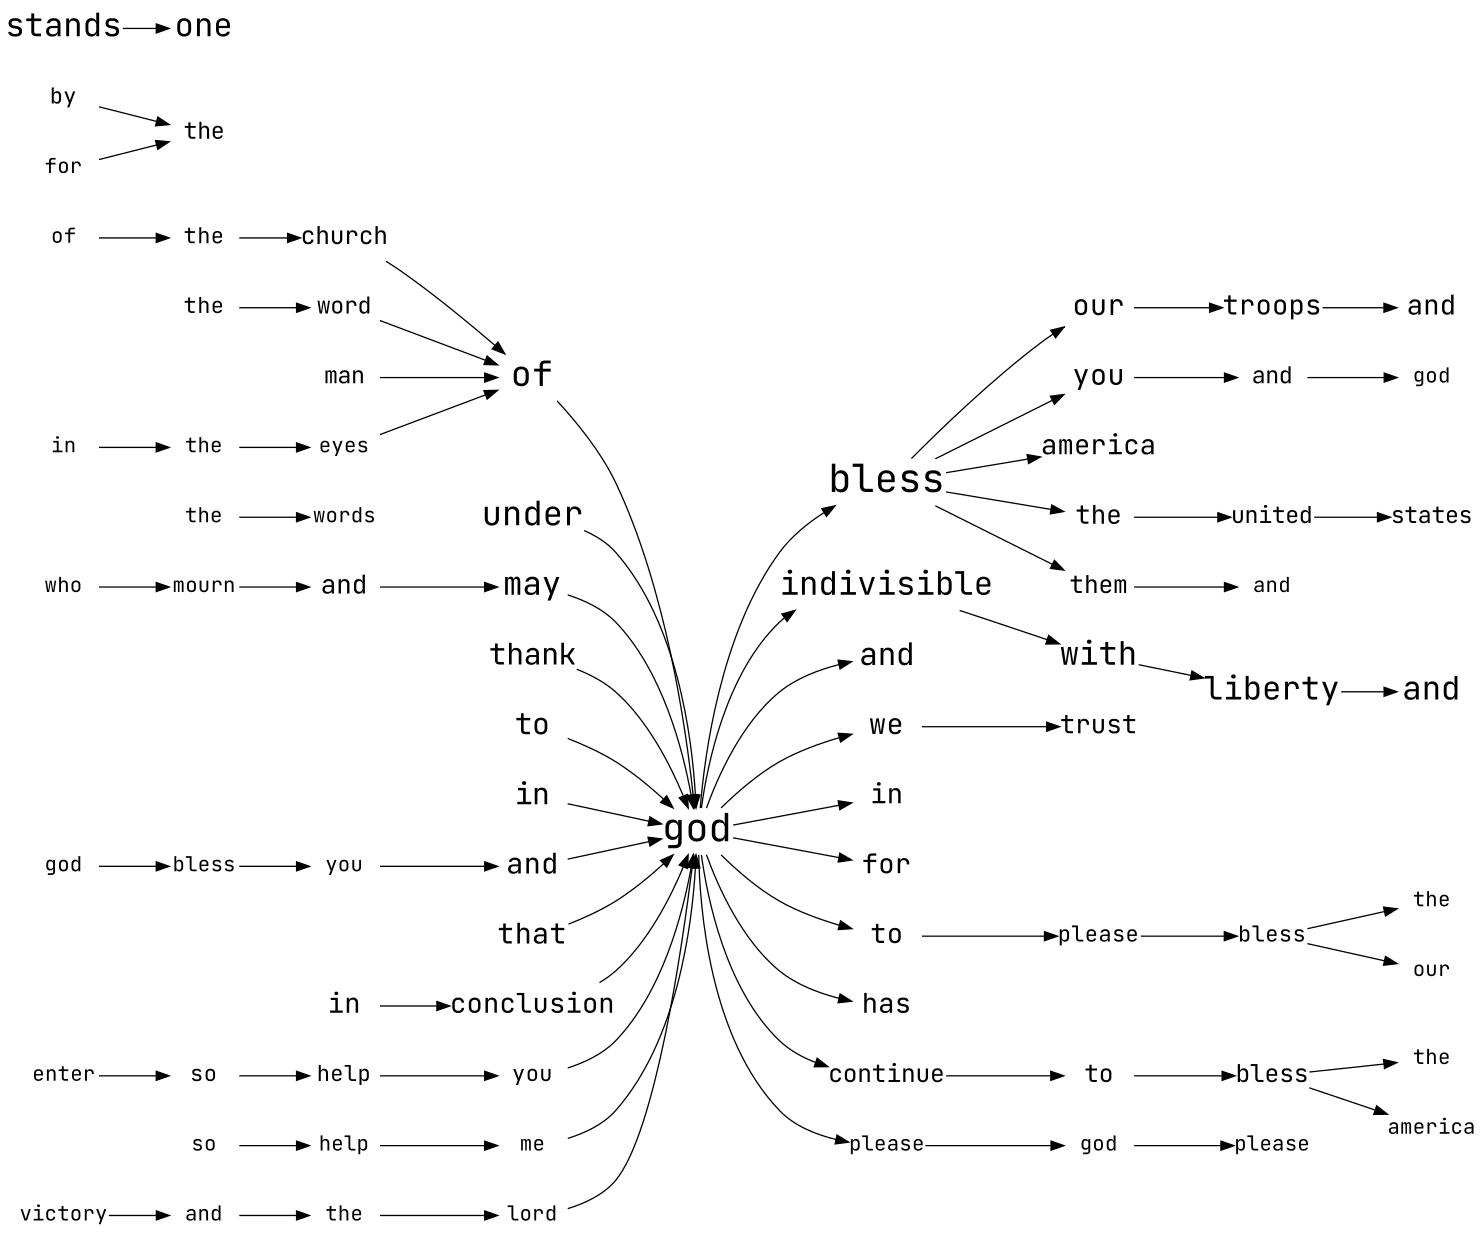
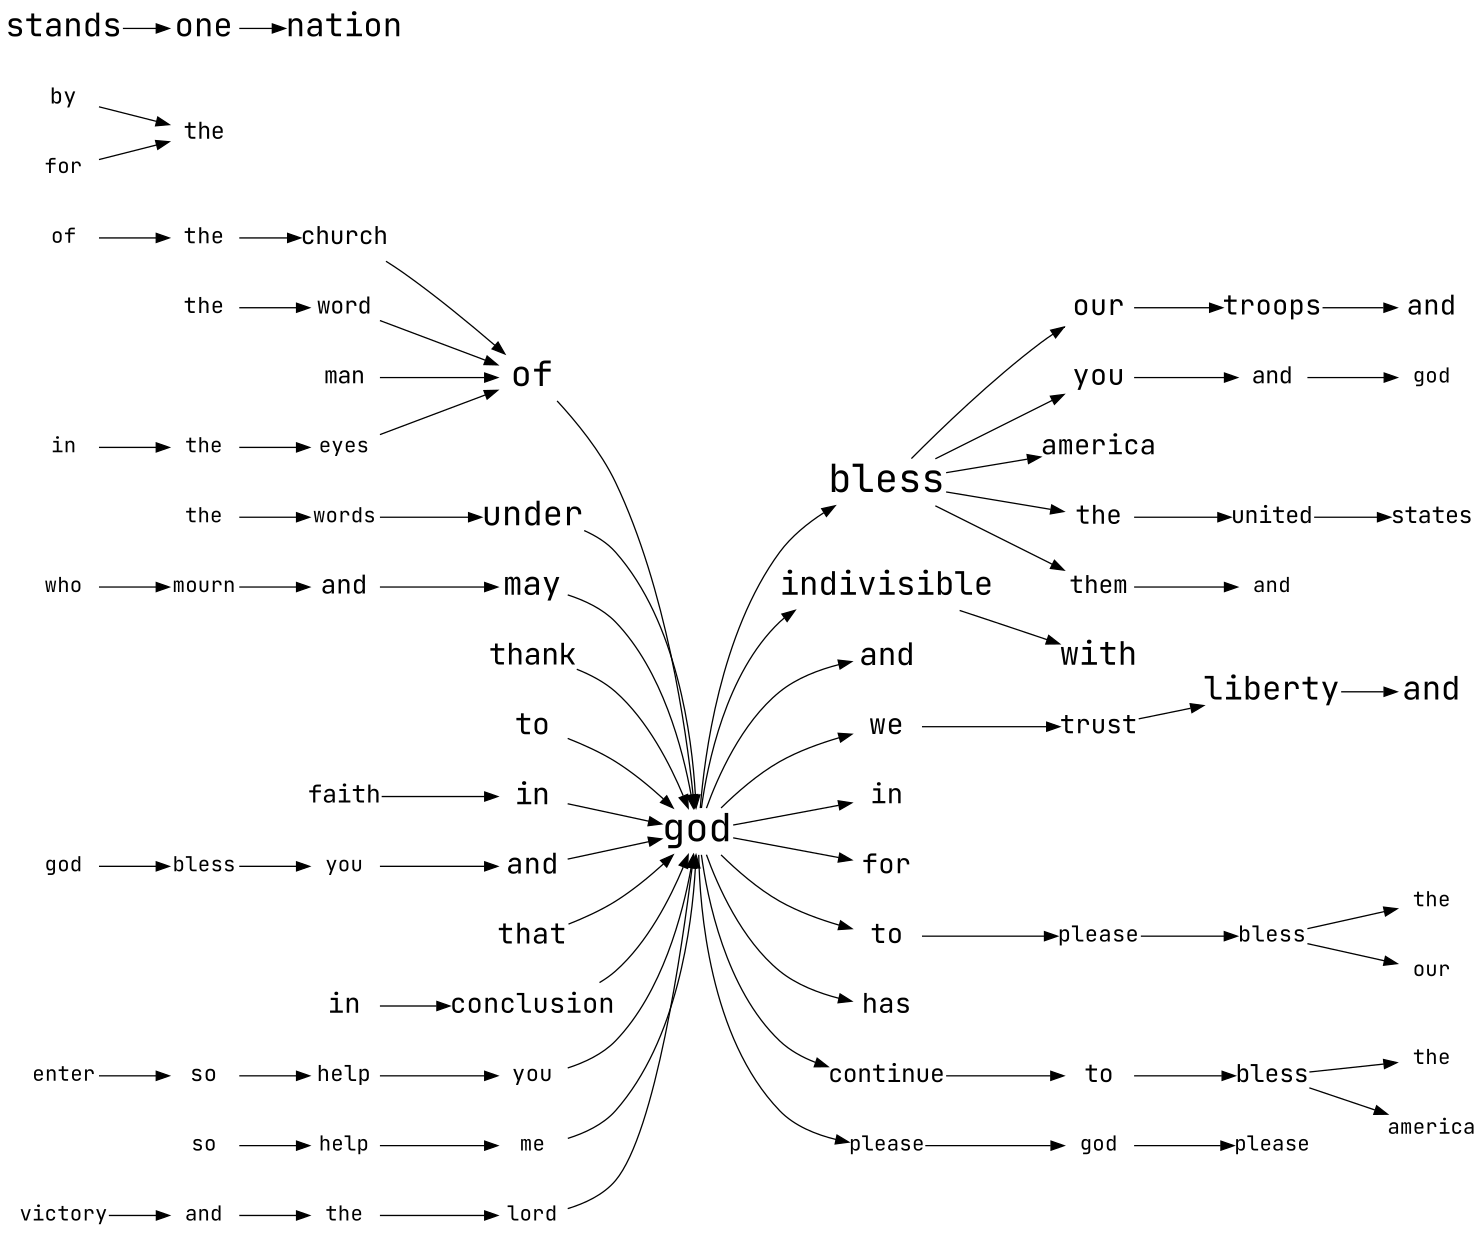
  digraph {
    fontname="JetBrains Mono"
    rankdir=LR
    node [fontname="JetBrains Mono" fontsize=16 margin=0 shape=plaintext]
    edge [fontname="JetBrains Mono"]
    n1 [fontsize=30 label=god]
    n2 [fontsize=30 label=bless]
    n3 [fontsize=25 label=indivisible]
    n4 [fontsize=24 label=and]
    n5 [fontsize=22 label=we]
    n6 [fontsize=21 label=in]
    n7 [fontsize=21 label=for]
    n8 [fontsize=21 label=to]
    n9 [fontsize=21 label=has]
    n10 [fontsize=19 label=continue]
    n11 [label=please]
    n12 [fontsize=22 label=our]
    n13 [fontsize=22 label=you]
    n14 [fontsize=21 label=america]
    n15 [fontsize=20 label=the]
    n16 [fontsize=19 label=them]
    n17 [fontsize=25 label=with]
    n18 [fontsize=20 label=trust]
    n19 [fontsize=17 label=please]
    n20 [fontsize=19 label=to]
    n21 [label=god]
    n22 [fontsize=27 label=of]
    n23 [fontsize=19 label=church]
    n24 [fontsize=17 label=the]
    n25 [label=of]
    n26 [fontsize=18 label=the]
    n27 [fontsize=17 label=by]
    n28 [label=for]
    n29 [fontsize=18 label=word]
    n30 [fontsize=17 label=the]
    n31 [fontsize=18 label=man]
    n32 [label=eyes]
    n33 [label=the]
    n34 [label=in]
    n35 [fontsize=26 label=under]
+   n36 [fontsize=25 label=nation]
    n37 [fontsize=25 label=one]
    n38 [fontsize=25 label=stands]
    n39 [label=words]
    n40 [label=the]
    n41 [fontsize=25 label=may]
    n42 [fontsize=20 label=and]
    n43 [label=mourn]
    n44 [label=who]
    n45 [fontsize=23 label=thank]
    n46 [fontsize=23 label=to]
    n47 [fontsize=23 label=in]
+   n48 [fontsize=19 label=faith]
    n49 [fontsize=22 label=and]
    n50 [label=you]
    n51 [label=bless]
    n52 [label=god]
    n53 [fontsize=22 label=that]
    n54 [fontsize=21 label=conclusion]
    n55 [fontsize=21 label=in]
    n56 [fontsize=17 label=you]
    n57 [fontsize=17 label=help]
    n58 [fontsize=17 label=so]
    n59 [label=enter]
    n60 [label=me]
    n61 [label=help]
    n62 [label=so]
    n63 [label=lord]
    n64 [label=the]
    n65 [label=and]
    n66 [label=victory]
    n67 [fontsize=21 label=troops]
    n68 [fontsize=18 label=and]
    n69 [fontsize=18 label=united]
    n70 [label=and]
    n71 [fontsize=21 label=and]
    n72 [label=god]
    n73 [fontsize=18 label=states]
    n74 [fontsize=25 label=liberty]
    n75 [fontsize=25 label=and]
    n76 [fontsize=17 label=bless]
    n77 [label=the]
    n78 [label=our]
    n79 [fontsize=19 label=bless]
    n80 [label=the]
    n81 [label=america]
    n82 [label=please]
    n1 -> n2
    n1 -> n3
    n1 -> n4
    n1 -> n5
    n1 -> n6
    n1 -> n7
    n1 -> n8
    n1 -> n9
    n1 -> n10
    n1 -> n11
    n2 -> n12
    n2 -> n13
    n2 -> n14
    n2 -> n15
    n2 -> n16
    n3 -> n17
    n5 -> n18
    n8 -> n19
    n10 -> n20
    n11 -> n21
    n12 -> n67
    n13 -> n68
    n15 -> n69
    n16 -> n70
-   n17 -> n74
+   n18 -> n74
    n19 -> n76
    n20 -> n79
    n21 -> n82
    n22 -> n1
    n23 -> n22
    n24 -> n23
    n25 -> n24
    n27 -> n26
    n28 -> n26
    n29 -> n22
    n30 -> n29
    n31 -> n22
    n32 -> n22
    n33 -> n32
    n34 -> n33
    n35 -> n1
+   n37 -> n36
    n38 -> n37
+   n39 -> n35
    n40 -> n39
    n41 -> n1
    n42 -> n41
    n43 -> n42
    n44 -> n43
    n45 -> n1
    n46 -> n1
    n47 -> n1
+   n48 -> n47
    n49 -> n1
    n50 -> n49
    n51 -> n50
    n52 -> n51
    n53 -> n1
    n54 -> n1
    n55 -> n54
    n56 -> n1
    n57 -> n56
    n58 -> n57
    n59 -> n58
    n60 -> n1
    n61 -> n60
    n62 -> n61
    n63 -> n1
    n64 -> n63
    n65 -> n64
    n66 -> n65
    n67 -> n71
    n68 -> n72
    n69 -> n73
    n74 -> n75
    n76 -> n77
    n76 -> n78
    n79 -> n80
    n79 -> n81
  }
